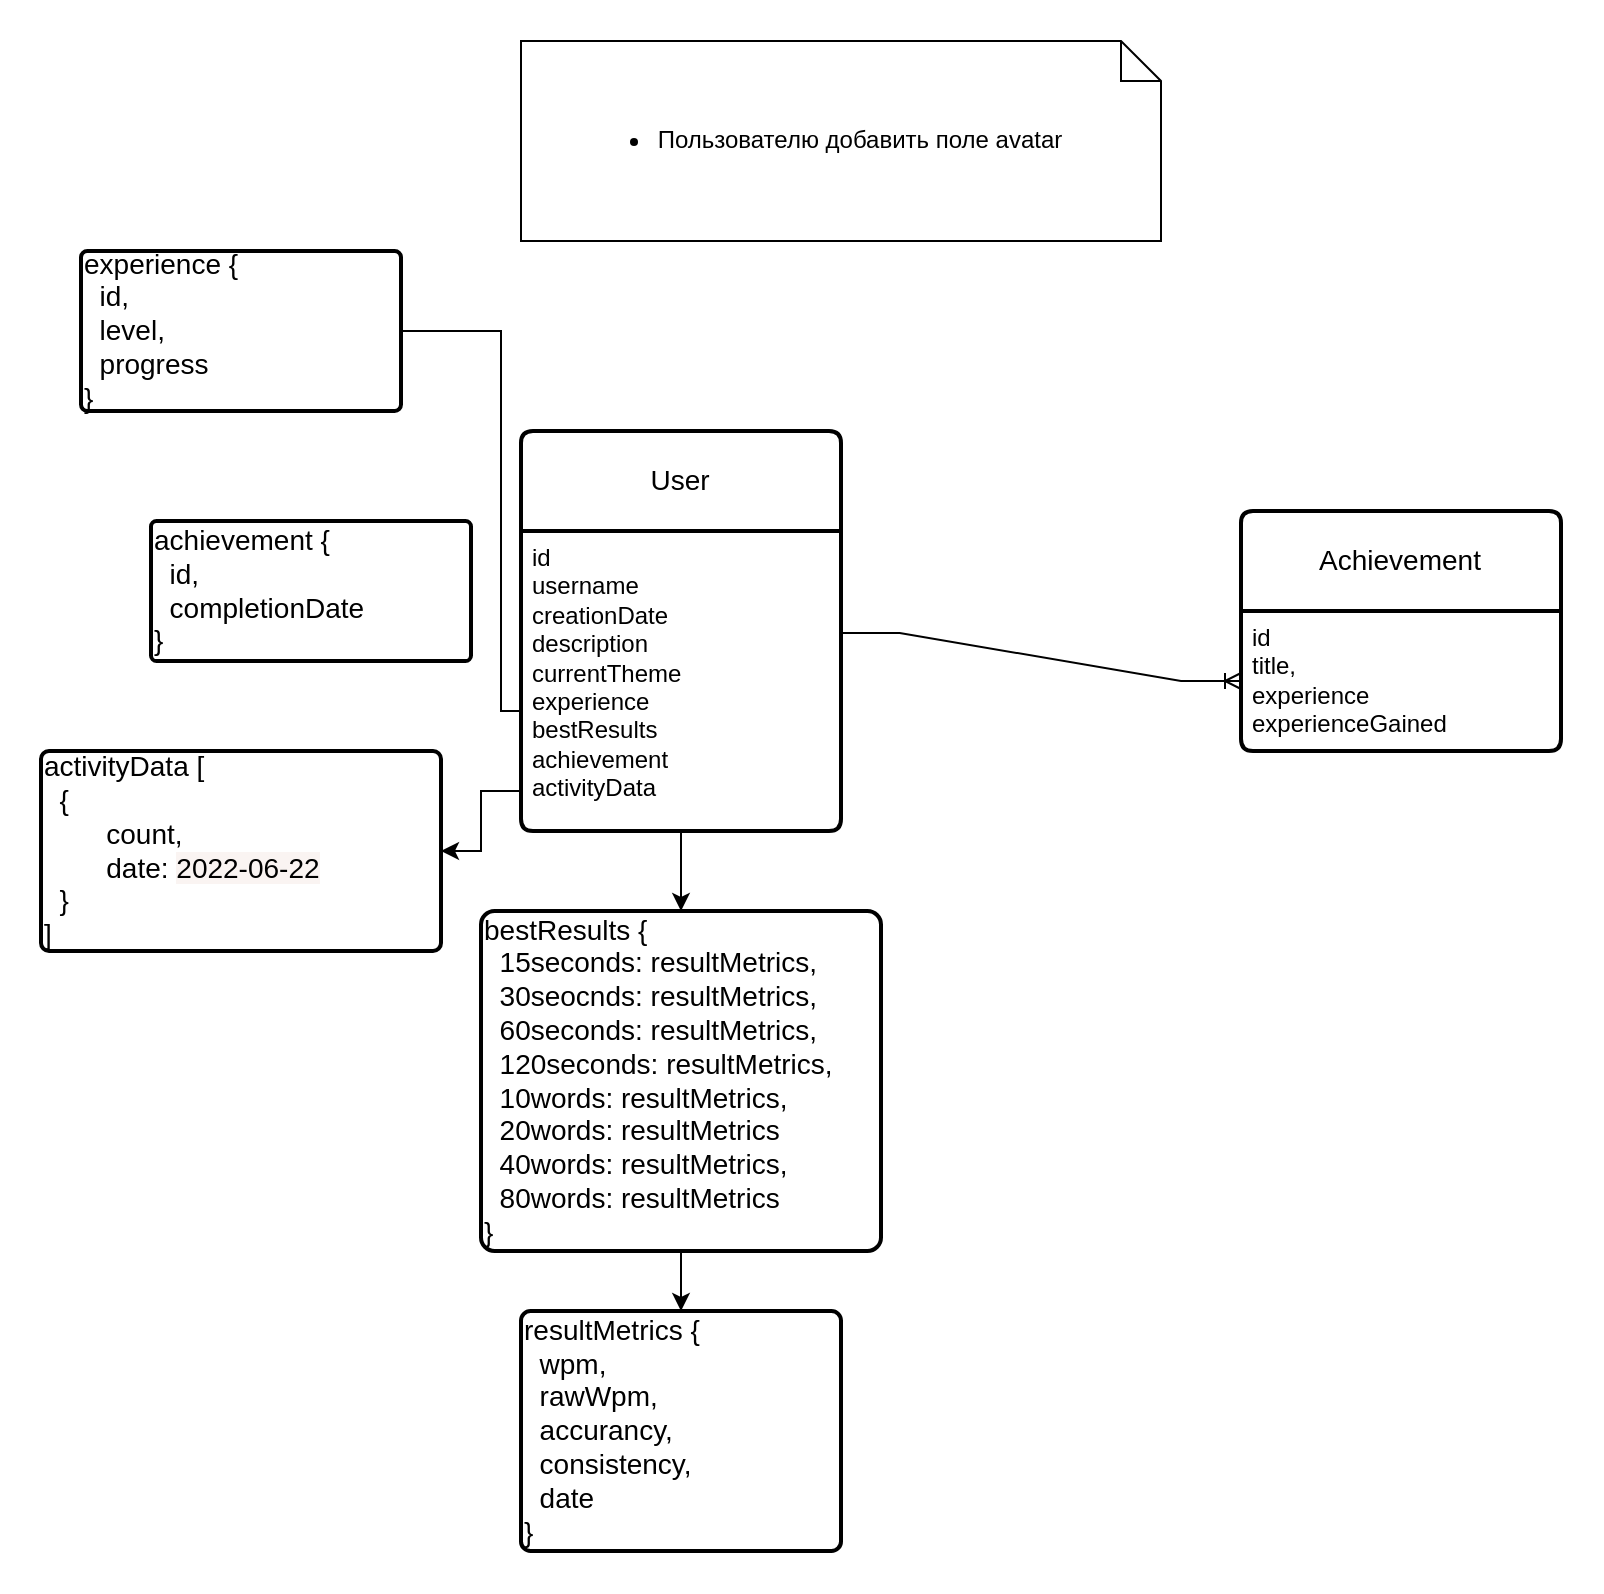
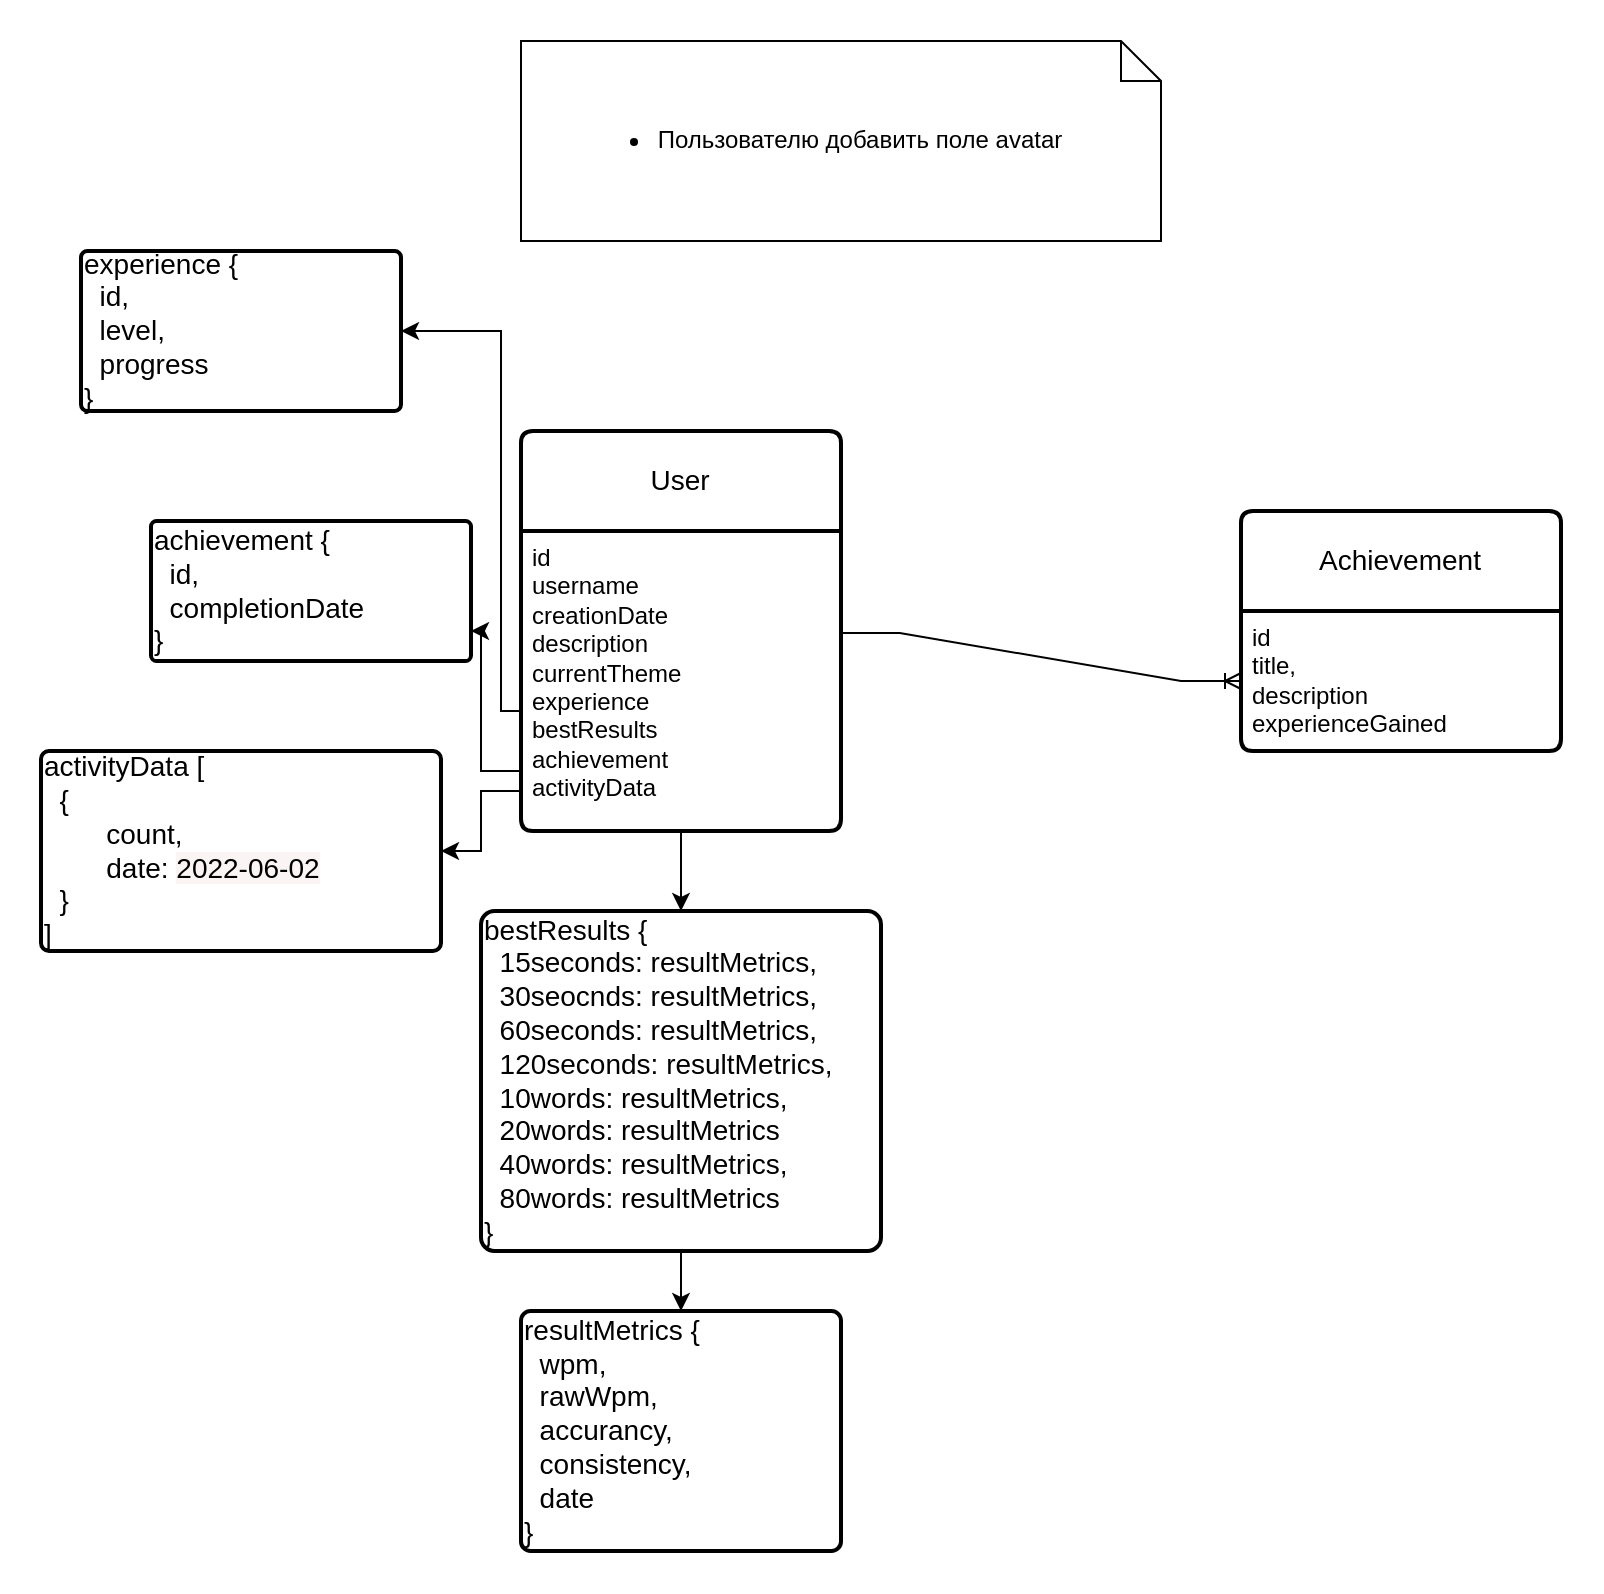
  <mxCell id="0" />
  <mxCell id="1" parent="0" />
- <mxCell id="2" value="" style="edgeStyle=orthogonalEdgeStyle;rounded=0;orthogonalLoop=1;jettySize=auto;html=1;endArrow=none;" edge="1" parent="1" source="6" target="9"><mxGeometry relative="1" as="geometry"><Array as="points"><mxPoint x="250" y="355" /><mxPoint x="250" y="165" /></Array></mxGeometry></mxCell>
+ <mxCell id="2" value="" style="edgeStyle=orthogonalEdgeStyle;rounded=0;orthogonalLoop=1;jettySize=auto;html=1;" edge="1" parent="1" source="6" target="9"><mxGeometry relative="1" as="geometry"><Array as="points"><mxPoint x="250" y="355" /><mxPoint x="250" y="165" /></Array></mxGeometry></mxCell>
  <mxCell id="3" value="" style="edgeStyle=orthogonalEdgeStyle;rounded=0;orthogonalLoop=1;jettySize=auto;html=1;" edge="1" parent="1" source="6" target="11"><mxGeometry relative="1" as="geometry"><Array as="points"><mxPoint x="340" y="415" /></Array></mxGeometry></mxCell>
+ <mxCell id="4" value="" style="edgeStyle=orthogonalEdgeStyle;rounded=0;orthogonalLoop=1;jettySize=auto;html=1;" edge="1" parent="1" source="6" target="14"><mxGeometry relative="1" as="geometry"><Array as="points"><mxPoint x="240" y="385" /><mxPoint x="240" y="315" /></Array></mxGeometry></mxCell>
  <mxCell id="5" value="" style="edgeStyle=orthogonalEdgeStyle;rounded=0;orthogonalLoop=1;jettySize=auto;html=1;" edge="1" parent="1" source="6" target="19"><mxGeometry relative="1" as="geometry"><Array as="points"><mxPoint x="240" y="395" /><mxPoint x="240" y="425" /></Array></mxGeometry></mxCell>
  <mxCell id="6" value="User" style="swimlane;childLayout=stackLayout;horizontal=1;startSize=50;horizontalStack=0;rounded=1;fontSize=14;fontStyle=0;strokeWidth=2;resizeParent=0;resizeLast=1;shadow=0;dashed=0;align=center;arcSize=4;whiteSpace=wrap;html=1;" vertex="1" parent="1"><mxGeometry x="260" y="215" width="160" height="200" as="geometry" /></mxCell>
  <mxCell id="7" value="id&lt;div&gt;username&lt;/div&gt;&lt;div&gt;creationDate&lt;/div&gt;&lt;div&gt;description&lt;/div&gt;&lt;div&gt;currentTheme&lt;/div&gt;&lt;div&gt;experience&lt;/div&gt;&lt;div&gt;bestResults&lt;/div&gt;&lt;div&gt;&lt;font&gt;achievement&lt;/font&gt;&lt;/div&gt;&lt;div&gt;&lt;font&gt;activityData&lt;/font&gt;&lt;/div&gt;" style="align=left;strokeColor=none;fillColor=none;spacingLeft=4;spacingRight=4;fontSize=12;verticalAlign=top;resizable=0;rotatable=0;part=1;html=1;whiteSpace=wrap;" vertex="1" parent="6"><mxGeometry y="50" width="160" height="150" as="geometry" /></mxCell>
  <mxCell id="8" value="&lt;div&gt;&lt;ul style=&quot;padding-left: 20px;&quot;&gt;&lt;li&gt;Пользователю добавить поле avatar&lt;/li&gt;&lt;/ul&gt;&lt;/div&gt;" style="shape=note;size=20;whiteSpace=wrap;html=1;align=center;" vertex="1" parent="1"><mxGeometry x="260" y="20" width="320" height="100" as="geometry" /></mxCell>
  <mxCell id="9" value="experience {&lt;div&gt;&amp;nbsp; id,&lt;br&gt;&lt;div&gt;&amp;nbsp; level,&lt;/div&gt;&lt;div&gt;&amp;nbsp; progress&lt;/div&gt;&lt;div&gt;}&lt;/div&gt;&lt;/div&gt;" style="whiteSpace=wrap;html=1;fontSize=14;fontStyle=0;startSize=50;horizontal=1;rounded=1;strokeWidth=2;shadow=0;dashed=0;arcSize=4;align=left;resizable=1;resizeWidth=0;" vertex="1" parent="1"><mxGeometry x="40" y="125" width="160" height="80" as="geometry" /></mxCell>
  <mxCell id="10" value="" style="edgeStyle=orthogonalEdgeStyle;rounded=0;orthogonalLoop=1;jettySize=auto;html=1;" edge="1" parent="1" source="11" target="12"><mxGeometry relative="1" as="geometry" /></mxCell>
  <mxCell id="11" value="bestResults {&lt;div&gt;&amp;nbsp; 15seconds: resultMetrics,&lt;/div&gt;&lt;div&gt;&amp;nbsp; 30seocnds:&amp;nbsp;&lt;span style=&quot;background-color: transparent; color: light-dark(rgb(0, 0, 0), rgb(255, 255, 255));&quot;&gt;resultMetrics,&lt;/span&gt;&lt;/div&gt;&lt;div&gt;&lt;span style=&quot;background-color: transparent; color: light-dark(rgb(0, 0, 0), rgb(255, 255, 255));&quot;&gt;&amp;nbsp; 60seconds:&amp;nbsp;&lt;/span&gt;&lt;span style=&quot;background-color: transparent; color: light-dark(rgb(0, 0, 0), rgb(255, 255, 255));&quot;&gt;resultMetrics,&lt;/span&gt;&lt;/div&gt;&lt;div&gt;&lt;span style=&quot;background-color: transparent; color: light-dark(rgb(0, 0, 0), rgb(255, 255, 255));&quot;&gt;&amp;nbsp; 120seconds:&amp;nbsp;&lt;/span&gt;&lt;span style=&quot;background-color: transparent; color: light-dark(rgb(0, 0, 0), rgb(255, 255, 255));&quot;&gt;resultMetrics,&lt;/span&gt;&lt;/div&gt;&lt;div&gt;&lt;span style=&quot;background-color: transparent; color: light-dark(rgb(0, 0, 0), rgb(255, 255, 255));&quot;&gt;&amp;nbsp; 10words:&amp;nbsp;&lt;/span&gt;&lt;span style=&quot;background-color: transparent; color: light-dark(rgb(0, 0, 0), rgb(255, 255, 255));&quot;&gt;resultMetrics,&lt;/span&gt;&lt;/div&gt;&lt;div&gt;&lt;span style=&quot;background-color: transparent; color: light-dark(rgb(0, 0, 0), rgb(255, 255, 255));&quot;&gt;&amp;nbsp; 20words:&amp;nbsp;&lt;/span&gt;&lt;span style=&quot;background-color: transparent; color: light-dark(rgb(0, 0, 0), rgb(255, 255, 255));&quot;&gt;resultMetrics&lt;/span&gt;&lt;/div&gt;&lt;div&gt;&lt;span style=&quot;background-color: transparent; color: light-dark(rgb(0, 0, 0), rgb(255, 255, 255));&quot;&gt;&amp;nbsp; 40words:&amp;nbsp;&lt;/span&gt;&lt;span style=&quot;background-color: transparent; color: light-dark(rgb(0, 0, 0), rgb(255, 255, 255));&quot;&gt;resultMetrics,&lt;/span&gt;&lt;/div&gt;&lt;div&gt;&lt;span style=&quot;background-color: transparent; color: light-dark(rgb(0, 0, 0), rgb(255, 255, 255));&quot;&gt;&amp;nbsp; 80words:&amp;nbsp;&lt;/span&gt;&lt;span style=&quot;background-color: transparent; color: light-dark(rgb(0, 0, 0), rgb(255, 255, 255));&quot;&gt;resultMetrics&lt;/span&gt;&lt;/div&gt;&lt;div&gt;}&lt;/div&gt;" style="whiteSpace=wrap;html=1;fontSize=14;fontStyle=0;startSize=50;horizontal=1;rounded=1;strokeWidth=2;shadow=0;dashed=0;arcSize=4;align=left;" vertex="1" parent="1"><mxGeometry x="240" y="455" width="200" height="170" as="geometry" /></mxCell>
  <mxCell id="12" value="resultMetrics {&lt;div&gt;&amp;nbsp; wpm,&lt;/div&gt;&lt;div&gt;&amp;nbsp; rawWpm,&lt;/div&gt;&lt;div&gt;&amp;nbsp; accurancy,&lt;/div&gt;&lt;div&gt;&amp;nbsp; consistency,&lt;/div&gt;&lt;div&gt;&amp;nbsp; date&lt;br&gt;&lt;div&gt;}&lt;/div&gt;&lt;/div&gt;" style="whiteSpace=wrap;html=1;fontSize=14;align=left;fontStyle=0;startSize=50;horizontal=1;rounded=1;strokeWidth=2;shadow=0;dashed=0;arcSize=4;" vertex="1" parent="1"><mxGeometry x="260" y="655" width="160" height="120" as="geometry" /></mxCell>
  <mxCell id="13" style="edgeStyle=orthogonalEdgeStyle;rounded=0;orthogonalLoop=1;jettySize=auto;html=1;exitX=0.5;exitY=1;exitDx=0;exitDy=0;" edge="1" parent="1" source="11" target="11"><mxGeometry relative="1" as="geometry" /></mxCell>
  <mxCell id="14" value="achievement {&lt;div&gt;&amp;nbsp; id,&lt;br&gt;&lt;div&gt;&amp;nbsp; completionDate&lt;/div&gt;&lt;div&gt;}&lt;/div&gt;&lt;/div&gt;" style="whiteSpace=wrap;html=1;fontSize=14;fontStyle=0;startSize=50;horizontal=1;rounded=1;strokeWidth=2;shadow=0;dashed=0;arcSize=4;align=left;" vertex="1" parent="1"><mxGeometry x="75" y="260" width="160" height="70" as="geometry" /></mxCell>
  <mxCell id="15" style="edgeStyle=orthogonalEdgeStyle;rounded=0;orthogonalLoop=1;jettySize=auto;html=1;exitX=0.5;exitY=1;exitDx=0;exitDy=0;" edge="1" parent="1" source="14" target="14"><mxGeometry relative="1" as="geometry" /></mxCell>
  <mxCell id="16" value="Achievement" style="swimlane;childLayout=stackLayout;horizontal=1;startSize=50;horizontalStack=0;rounded=1;fontSize=14;fontStyle=0;strokeWidth=2;resizeParent=0;resizeLast=1;shadow=0;dashed=0;align=center;arcSize=4;whiteSpace=wrap;html=1;" vertex="1" parent="1"><mxGeometry x="620" y="255" width="160" height="120" as="geometry" /></mxCell>
- <mxCell id="17" value="id&lt;div&gt;title,&lt;/div&gt;&lt;div&gt;experience&lt;/div&gt;&lt;div&gt;experienceGained&lt;/div&gt;" style="align=left;strokeColor=none;fillColor=none;spacingLeft=4;spacingRight=4;fontSize=12;verticalAlign=top;resizable=0;rotatable=0;part=1;html=1;whiteSpace=wrap;" vertex="1" parent="16"><mxGeometry y="50" width="160" height="70" as="geometry" /></mxCell>
+ <mxCell id="17" value="id&lt;div&gt;title,&lt;/div&gt;&lt;div&gt;description&lt;/div&gt;&lt;div&gt;experienceGained&lt;/div&gt;" style="align=left;strokeColor=none;fillColor=none;spacingLeft=4;spacingRight=4;fontSize=12;verticalAlign=top;resizable=0;rotatable=0;part=1;html=1;whiteSpace=wrap;" vertex="1" parent="16"><mxGeometry y="50" width="160" height="70" as="geometry" /></mxCell>
  <mxCell id="18" value="" style="edgeStyle=entityRelationEdgeStyle;fontSize=12;html=1;endArrow=ERoneToMany;rounded=0;exitX=0.996;exitY=0.34;exitDx=0;exitDy=0;exitPerimeter=0;" edge="1" parent="1" source="7" target="17"><mxGeometry width="100" height="100" relative="1" as="geometry"><mxPoint x="400" y="435" as="sourcePoint" /><mxPoint x="500" y="335" as="targetPoint" /></mxGeometry></mxCell>
- <mxCell id="19" value="activityData [&lt;div&gt;&amp;nbsp; {&lt;/div&gt;&lt;div&gt;&lt;span style=&quot;white-space: pre;&quot;&gt;&#09;&lt;/span&gt;count,&lt;br&gt;&lt;/div&gt;&lt;div&gt;&amp;nbsp; &amp;nbsp; &amp;nbsp; &amp;nbsp; date:&amp;nbsp;&lt;span style=&quot;background-color: rgb(250, 244, 242); white-space: pre;&quot;&gt;&lt;font style=&quot;color: rgb(0, 0, 0);&quot;&gt;2022-06-22&lt;/font&gt;&lt;/span&gt;&lt;/div&gt;&lt;div&gt;&amp;nbsp; }&lt;/div&gt;&lt;div&gt;]&lt;/div&gt;" style="whiteSpace=wrap;html=1;fontSize=14;fontStyle=0;startSize=50;horizontal=1;rounded=1;strokeWidth=2;shadow=0;dashed=0;arcSize=4;align=left;" vertex="1" parent="1"><mxGeometry x="20" y="375" width="200" height="100" as="geometry" /></mxCell>
+ <mxCell id="19" value="activityData [&lt;div&gt;&amp;nbsp; {&lt;/div&gt;&lt;div&gt;&lt;span style=&quot;white-space: pre;&quot;&gt;&#09;&lt;/span&gt;count,&lt;br&gt;&lt;/div&gt;&lt;div&gt;&amp;nbsp; &amp;nbsp; &amp;nbsp; &amp;nbsp; date:&amp;nbsp;&lt;span style=&quot;background-color: rgb(250, 244, 242); white-space: pre;&quot;&gt;&lt;font style=&quot;color: rgb(0, 0, 0);&quot;&gt;2022-06-02&lt;/font&gt;&lt;/span&gt;&lt;/div&gt;&lt;div&gt;&amp;nbsp; }&lt;/div&gt;&lt;div&gt;]&lt;/div&gt;" style="whiteSpace=wrap;html=1;fontSize=14;fontStyle=0;startSize=50;horizontal=1;rounded=1;strokeWidth=2;shadow=0;dashed=0;arcSize=4;align=left;" vertex="1" parent="1"><mxGeometry x="20" y="375" width="200" height="100" as="geometry" /></mxCell>
